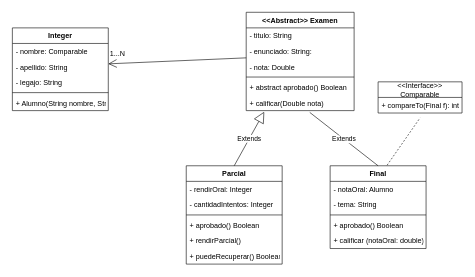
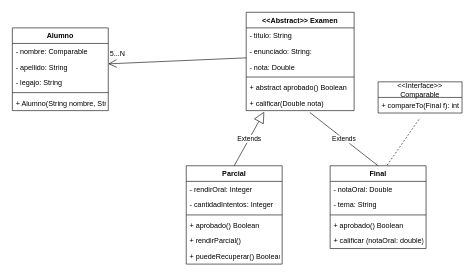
  <mxCell id="0" />
  <mxCell id="1" parent="0" />
- <mxCell id="2" value="Integer" style="swimlane;fontStyle=1;align=center;verticalAlign=top;childLayout=stackLayout;horizontal=1;startSize=26;horizontalStack=0;resizeParent=1;resizeParentMax=0;resizeLast=0;collapsible=1;marginBottom=0;" vertex="1" parent="1"><mxGeometry x="20" y="46" width="160" height="138" as="geometry" /></mxCell>
+ <mxCell id="2" value="Alumno" style="swimlane;fontStyle=1;align=center;verticalAlign=top;childLayout=stackLayout;horizontal=1;startSize=26;horizontalStack=0;resizeParent=1;resizeParentMax=0;resizeLast=0;collapsible=1;marginBottom=0;" vertex="1" parent="1"><mxGeometry x="20" y="46" width="160" height="138" as="geometry" /></mxCell>
  <mxCell id="3" value="- nombre: Comparable" style="text;strokeColor=none;fillColor=none;align=left;verticalAlign=top;spacingLeft=4;spacingRight=4;overflow=hidden;rotatable=0;points=[[0,0.5],[1,0.5]];portConstraint=eastwest;" vertex="1" parent="2"><mxGeometry y="26" width="160" height="26" as="geometry" /></mxCell>
  <mxCell id="4" value="- apellido: String" style="text;strokeColor=none;fillColor=none;align=left;verticalAlign=top;spacingLeft=4;spacingRight=4;overflow=hidden;rotatable=0;points=[[0,0.5],[1,0.5]];portConstraint=eastwest;" vertex="1" parent="2"><mxGeometry y="52" width="160" height="26" as="geometry" /></mxCell>
  <mxCell id="5" value="- legajo: String" style="text;strokeColor=none;fillColor=none;align=left;verticalAlign=top;spacingLeft=4;spacingRight=4;overflow=hidden;rotatable=0;points=[[0,0.5],[1,0.5]];portConstraint=eastwest;" vertex="1" parent="2"><mxGeometry y="78" width="160" height="26" as="geometry" /></mxCell>
  <mxCell id="6" value="" style="line;strokeWidth=1;fillColor=none;align=left;verticalAlign=middle;spacingTop=-1;spacingLeft=3;spacingRight=3;rotatable=0;labelPosition=right;points=[];portConstraint=eastwest;strokeColor=inherit;" vertex="1" parent="2"><mxGeometry y="104" width="160" height="8" as="geometry" /></mxCell>
  <mxCell id="7" value="+ Alumno(String nombre, String apellido, String legajo) " style="text;strokeColor=none;fillColor=none;align=left;verticalAlign=top;spacingLeft=4;spacingRight=4;overflow=hidden;rotatable=0;points=[[0,0.5],[1,0.5]];portConstraint=eastwest;" vertex="1" parent="2"><mxGeometry y="112" width="160" height="26" as="geometry" /></mxCell>
  <mxCell id="8" value="&lt;&lt;Abstract&gt;&gt; Examen" style="swimlane;fontStyle=1;align=center;verticalAlign=top;childLayout=stackLayout;horizontal=1;startSize=26;horizontalStack=0;resizeParent=1;resizeParentMax=0;resizeLast=0;collapsible=1;marginBottom=0;" vertex="1" parent="1"><mxGeometry x="410" y="20" width="180" height="164" as="geometry" /></mxCell>
  <mxCell id="9" value="- titulo: String" style="text;strokeColor=none;fillColor=none;align=left;verticalAlign=top;spacingLeft=4;spacingRight=4;overflow=hidden;rotatable=0;points=[[0,0.5],[1,0.5]];portConstraint=eastwest;" vertex="1" parent="8"><mxGeometry y="26" width="180" height="26" as="geometry" /></mxCell>
  <mxCell id="10" value="- enunciado: String: " style="text;strokeColor=none;fillColor=none;align=left;verticalAlign=top;spacingLeft=4;spacingRight=4;overflow=hidden;rotatable=0;points=[[0,0.5],[1,0.5]];portConstraint=eastwest;" vertex="1" parent="8"><mxGeometry y="52" width="180" height="26" as="geometry" /></mxCell>
  <mxCell id="11" value="" style="endArrow=open;endFill=1;endSize=12;html=1;rounded=0;" edge="1" parent="8"><mxGeometry width="160" relative="1" as="geometry"><mxPoint y="76" as="sourcePoint" /><mxPoint x="-230" y="86" as="targetPoint" /></mxGeometry></mxCell>
  <mxCell id="12" value="- nota: Double" style="text;strokeColor=none;fillColor=none;align=left;verticalAlign=top;spacingLeft=4;spacingRight=4;overflow=hidden;rotatable=0;points=[[0,0.5],[1,0.5]];portConstraint=eastwest;" vertex="1" parent="8"><mxGeometry y="78" width="180" height="26" as="geometry" /></mxCell>
  <mxCell id="13" value="" style="line;strokeWidth=1;fillColor=none;align=left;verticalAlign=middle;spacingTop=-1;spacingLeft=3;spacingRight=3;rotatable=0;labelPosition=right;points=[];portConstraint=eastwest;strokeColor=inherit;" vertex="1" parent="8"><mxGeometry y="104" width="180" height="8" as="geometry" /></mxCell>
  <mxCell id="14" value="+ abstract aprobado() Boolean" style="text;strokeColor=none;fillColor=none;align=left;verticalAlign=top;spacingLeft=4;spacingRight=4;overflow=hidden;rotatable=0;points=[[0,0.5],[1,0.5]];portConstraint=eastwest;" vertex="1" parent="8"><mxGeometry y="112" width="180" height="26" as="geometry" /></mxCell>
  <mxCell id="15" value="+ calificar(Double nota)" style="text;strokeColor=none;fillColor=none;align=left;verticalAlign=top;spacingLeft=4;spacingRight=4;overflow=hidden;rotatable=0;points=[[0,0.5],[1,0.5]];portConstraint=eastwest;" vertex="1" parent="8"><mxGeometry y="138" width="180" height="26" as="geometry" /></mxCell>
- <mxCell id="16" value="1...N" style="text;html=1;align=center;verticalAlign=middle;resizable=0;points=[];autosize=1;strokeColor=none;fillColor=none;" vertex="1" parent="1"><mxGeometry x="170" y="74" width="50" height="30" as="geometry" /></mxCell>
+ <mxCell id="16" value="5...N" style="text;html=1;align=center;verticalAlign=middle;resizable=0;points=[];autosize=1;strokeColor=none;fillColor=none;" vertex="1" parent="1"><mxGeometry x="170" y="74" width="50" height="30" as="geometry" /></mxCell>
  <mxCell id="17" value="Parcial" style="swimlane;fontStyle=1;align=center;verticalAlign=top;childLayout=stackLayout;horizontal=1;startSize=26;horizontalStack=0;resizeParent=1;resizeParentMax=0;resizeLast=0;collapsible=1;marginBottom=0;" vertex="1" parent="1"><mxGeometry x="310" y="276" width="160" height="164" as="geometry" /></mxCell>
  <mxCell id="18" value="Extends" style="endArrow=block;endSize=16;endFill=0;html=1;rounded=0;" edge="1" parent="17"><mxGeometry width="160" relative="1" as="geometry"><mxPoint x="80" as="sourcePoint" /><mxPoint x="130" y="-90" as="targetPoint" /></mxGeometry></mxCell>
  <mxCell id="19" value="- rendirOral: Integer" style="text;strokeColor=none;fillColor=none;align=left;verticalAlign=top;spacingLeft=4;spacingRight=4;overflow=hidden;rotatable=0;points=[[0,0.5],[1,0.5]];portConstraint=eastwest;" vertex="1" parent="17"><mxGeometry y="26" width="160" height="26" as="geometry" /></mxCell>
  <mxCell id="20" value="- cantidadIntentos: Integer" style="text;strokeColor=none;fillColor=none;align=left;verticalAlign=top;spacingLeft=4;spacingRight=4;overflow=hidden;rotatable=0;points=[[0,0.5],[1,0.5]];portConstraint=eastwest;" vertex="1" parent="17"><mxGeometry y="52" width="160" height="26" as="geometry" /></mxCell>
  <mxCell id="21" value="" style="line;strokeWidth=1;fillColor=none;align=left;verticalAlign=middle;spacingTop=-1;spacingLeft=3;spacingRight=3;rotatable=0;labelPosition=right;points=[];portConstraint=eastwest;strokeColor=inherit;" vertex="1" parent="17"><mxGeometry y="78" width="160" height="8" as="geometry" /></mxCell>
  <mxCell id="22" value="+ aprobado() Boolean" style="text;strokeColor=none;fillColor=none;align=left;verticalAlign=top;spacingLeft=4;spacingRight=4;overflow=hidden;rotatable=0;points=[[0,0.5],[1,0.5]];portConstraint=eastwest;" vertex="1" parent="17"><mxGeometry y="86" width="160" height="26" as="geometry" /></mxCell>
  <mxCell id="23" value="+ rendirParcial()" style="text;strokeColor=none;fillColor=none;align=left;verticalAlign=top;spacingLeft=4;spacingRight=4;overflow=hidden;rotatable=0;points=[[0,0.5],[1,0.5]];portConstraint=eastwest;" vertex="1" parent="17"><mxGeometry y="112" width="160" height="26" as="geometry" /></mxCell>
  <mxCell id="24" value="+ puedeRecuperar() Boolean" style="text;strokeColor=none;fillColor=none;align=left;verticalAlign=top;spacingLeft=4;spacingRight=4;overflow=hidden;rotatable=0;points=[[0,0.5],[1,0.5]];portConstraint=eastwest;" vertex="1" parent="17"><mxGeometry y="138" width="160" height="26" as="geometry" /></mxCell>
  <mxCell id="25" value="Final" style="swimlane;fontStyle=1;align=center;verticalAlign=top;childLayout=stackLayout;horizontal=1;startSize=26;horizontalStack=0;resizeParent=1;resizeParentMax=0;resizeLast=0;collapsible=1;marginBottom=0;" vertex="1" parent="1"><mxGeometry x="550" y="276" width="160" height="138" as="geometry" /></mxCell>
- <mxCell id="26" value="- notaOral: Alumno" style="text;strokeColor=none;fillColor=none;align=left;verticalAlign=top;spacingLeft=4;spacingRight=4;overflow=hidden;rotatable=0;points=[[0,0.5],[1,0.5]];portConstraint=eastwest;" vertex="1" parent="25"><mxGeometry y="26" width="160" height="26" as="geometry" /></mxCell>
+ <mxCell id="26" value="- notaOral: Double" style="text;strokeColor=none;fillColor=none;align=left;verticalAlign=top;spacingLeft=4;spacingRight=4;overflow=hidden;rotatable=0;points=[[0,0.5],[1,0.5]];portConstraint=eastwest;" vertex="1" parent="25"><mxGeometry y="26" width="160" height="26" as="geometry" /></mxCell>
  <mxCell id="27" value="- tema: String" style="text;strokeColor=none;fillColor=none;align=left;verticalAlign=top;spacingLeft=4;spacingRight=4;overflow=hidden;rotatable=0;points=[[0,0.5],[1,0.5]];portConstraint=eastwest;" vertex="1" parent="25"><mxGeometry y="52" width="160" height="26" as="geometry" /></mxCell>
  <mxCell id="28" value="" style="line;strokeWidth=1;fillColor=none;align=left;verticalAlign=middle;spacingTop=-1;spacingLeft=3;spacingRight=3;rotatable=0;labelPosition=right;points=[];portConstraint=eastwest;strokeColor=inherit;" vertex="1" parent="25"><mxGeometry y="78" width="160" height="8" as="geometry" /></mxCell>
  <mxCell id="29" value="+ aprobado() Boolean" style="text;strokeColor=none;fillColor=none;align=left;verticalAlign=top;spacingLeft=4;spacingRight=4;overflow=hidden;rotatable=0;points=[[0,0.5],[1,0.5]];portConstraint=eastwest;" vertex="1" parent="25"><mxGeometry y="86" width="160" height="26" as="geometry" /></mxCell>
  <mxCell id="30" value="+ calificar (notaOral: double)" style="text;strokeColor=none;fillColor=none;align=left;verticalAlign=top;spacingLeft=4;spacingRight=4;overflow=hidden;rotatable=0;points=[[0,0.5],[1,0.5]];portConstraint=eastwest;" vertex="1" parent="25"><mxGeometry y="112" width="160" height="26" as="geometry" /></mxCell>
  <mxCell id="31" value="Extends" style="endArrow=none;endSize=16;endFill=0;html=1;rounded=0;exitX=0.5;exitY=0;exitDx=0;exitDy=0;entryX=0.589;entryY=1.115;entryDx=0;entryDy=0;entryPerimeter=0;" edge="1" parent="1" source="25" target="15"><mxGeometry width="160" relative="1" as="geometry"><mxPoint x="630" y="246" as="sourcePoint" /><mxPoint x="570" y="186" as="targetPoint" /></mxGeometry></mxCell>
  <mxCell id="32" value="&lt;&lt;Interface&gt;&gt;&#10;Comparable" style="swimlane;fontStyle=0;childLayout=stackLayout;horizontal=1;startSize=26;fillColor=none;horizontalStack=0;resizeParent=1;resizeParentMax=0;resizeLast=0;collapsible=1;marginBottom=0;" vertex="1" parent="1"><mxGeometry x="630" y="136" width="140" height="52" as="geometry" /></mxCell>
  <mxCell id="33" value="+ compareTo(Final f): int" style="text;strokeColor=none;fillColor=none;align=left;verticalAlign=top;spacingLeft=4;spacingRight=4;overflow=hidden;rotatable=0;points=[[0,0.5],[1,0.5]];portConstraint=eastwest;" vertex="1" parent="32"><mxGeometry y="26" width="140" height="26" as="geometry" /></mxCell>
  <mxCell id="34" value="" style="endArrow=none;dashed=1;endFill=0;endSize=12;html=1;rounded=0;exitX=0.594;exitY=-0.007;exitDx=0;exitDy=0;exitPerimeter=0;entryX=0.5;entryY=1.308;entryDx=0;entryDy=0;entryPerimeter=0;" edge="1" parent="1" source="25" target="33"><mxGeometry width="160" relative="1" as="geometry"><mxPoint x="620" y="246" as="sourcePoint" /><mxPoint x="780" y="246" as="targetPoint" /></mxGeometry></mxCell>
